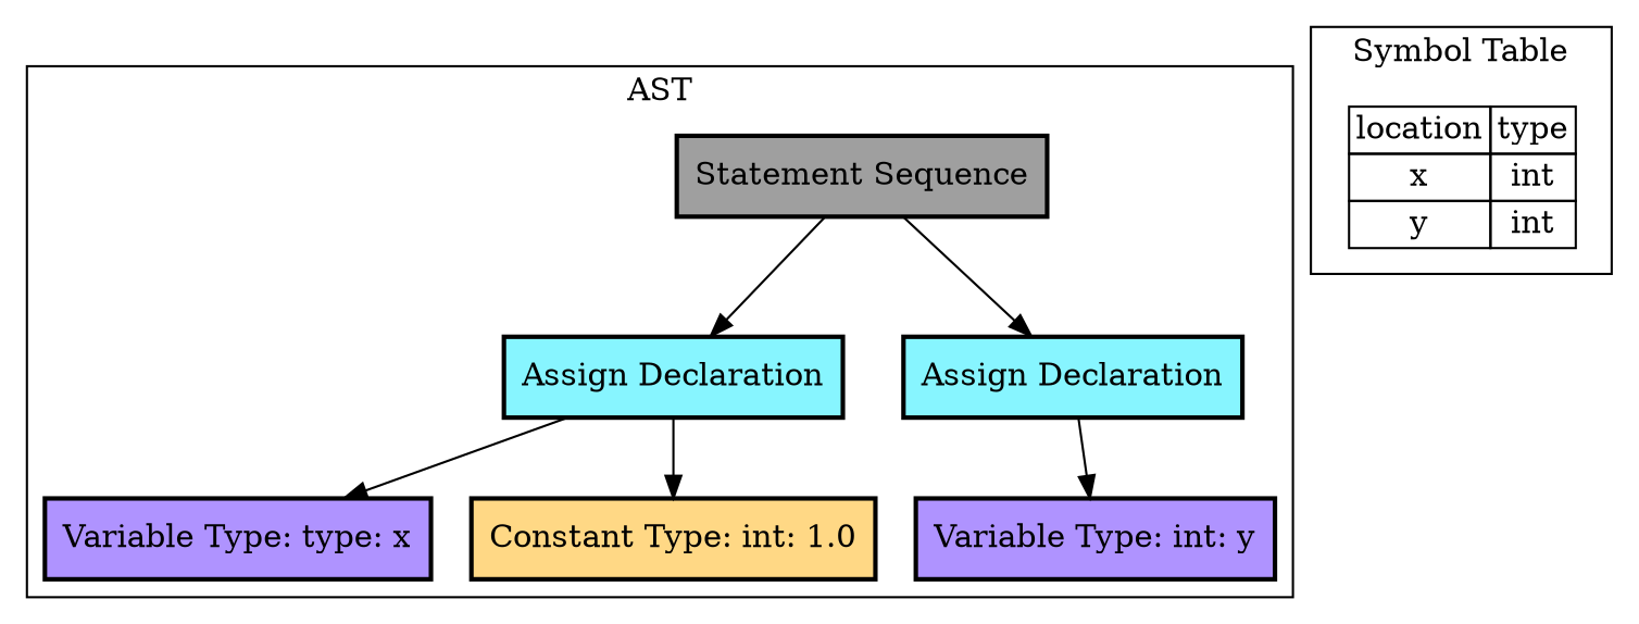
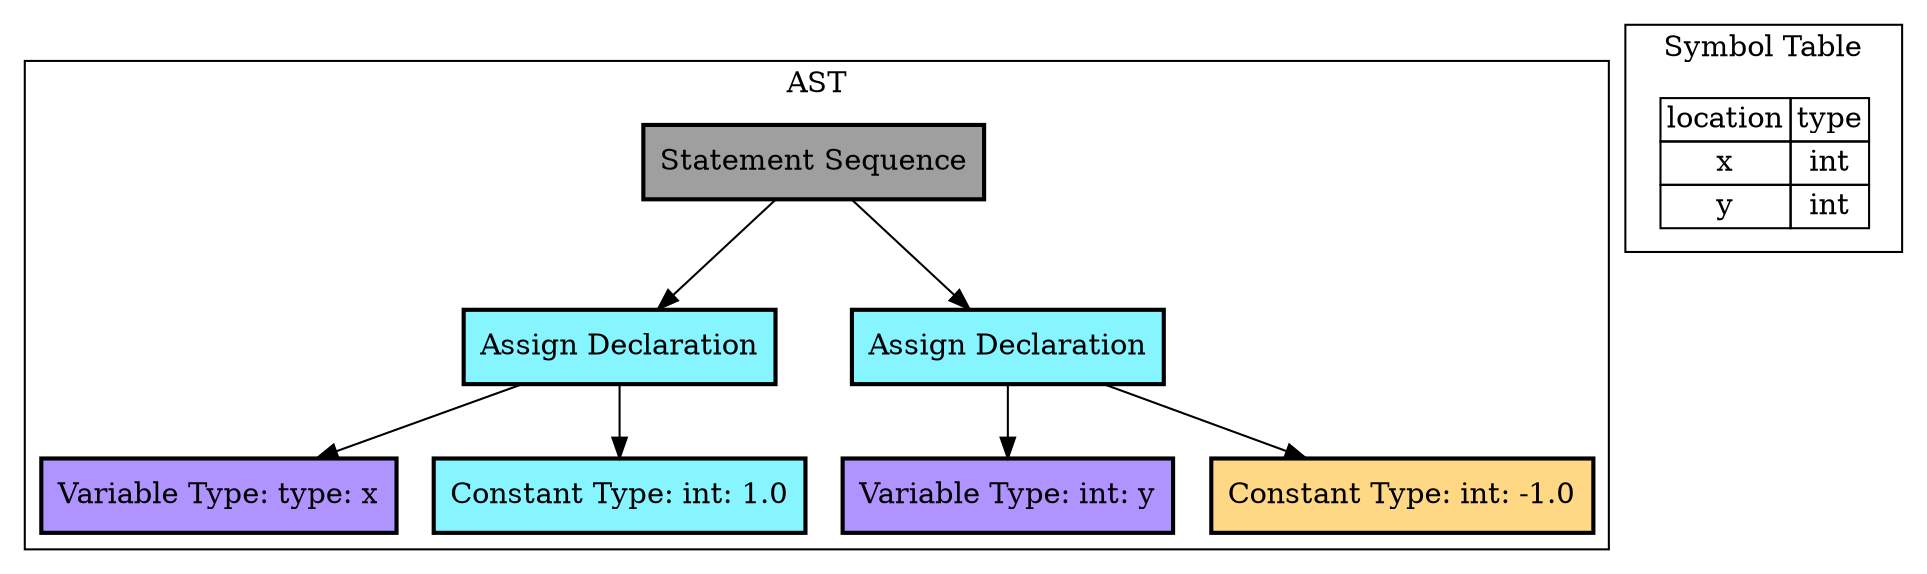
  digraph {
    node [fillcolor="#87f5ff" penwidth=2 shape=rectangle style=filled]
    n1 [fillcolor="#9f9f9f" label="Statement Sequence"]
    n2 [label="Assign Declaration"]
    n3 [label="Assign Declaration"]
    n4 [fillcolor="#af93ff" label="Variable Type: type: x"]
-   n5 [fillcolor="#FFD885" label="Constant Type: int: 1.0"]
+   n5 [label="Constant Type: int: 1.0"]
    n6 [fillcolor="#af93ff" label="Variable Type: int: y"]
+   n7 [fillcolor="#FFD885" label="Constant Type: int: -1.0"]
    n8 [label=< 				<table border='0' cellborder='1' cellspacing='0'> 					<tr><td>location</td><td>type</td></tr> 						<tr><td>x</td><td>int</td></tr> 						<tr><td>y</td><td>int</td></tr> 				</table> 			> shape=plaintext fillcolor="" penwidth="" style=""]
    subgraph cluster_1 {
      label=AST
      n1
      n2
      n3
      n4
      n5
      n6
+     n7
    }
    subgraph cluster_2 {
      label="Symbol Table"
      n8
    }
    n1 -> n2
    n1 -> n3
    n2 -> n4
    n2 -> n5
    n3 -> n6
+   n3 -> n7
  }
